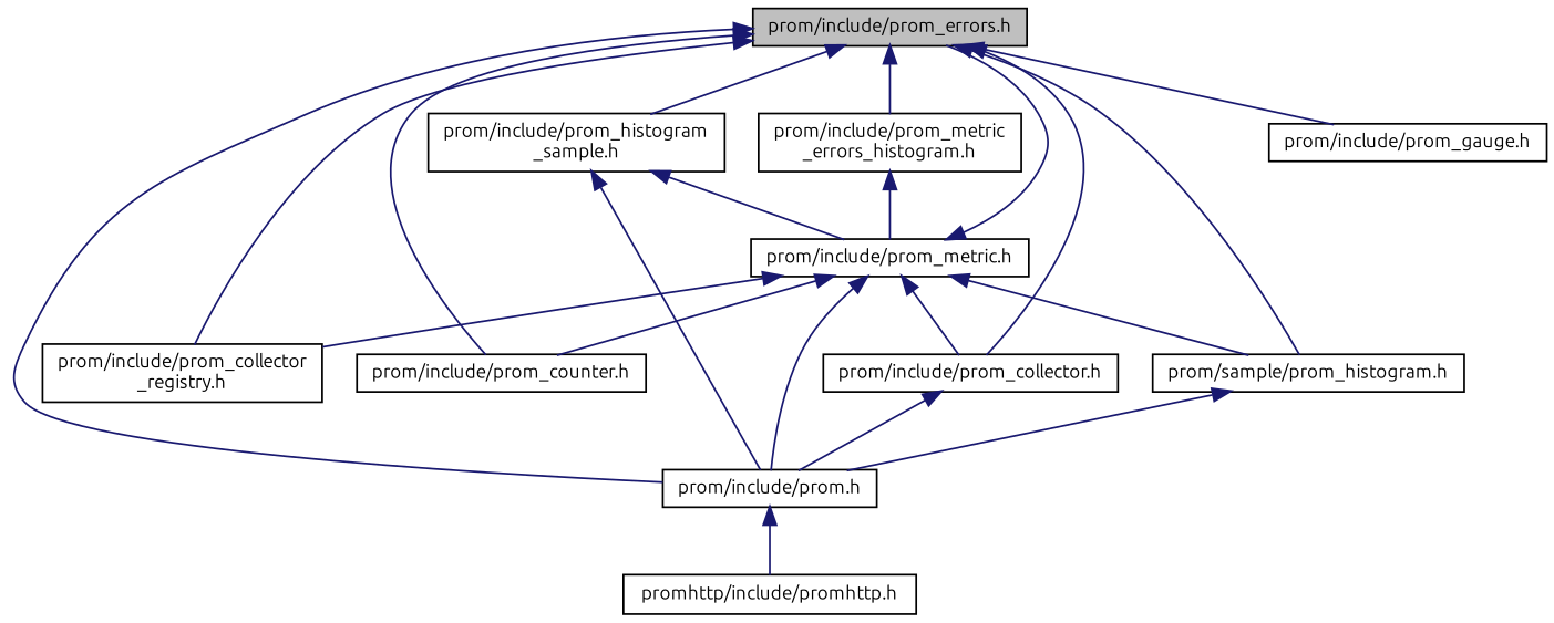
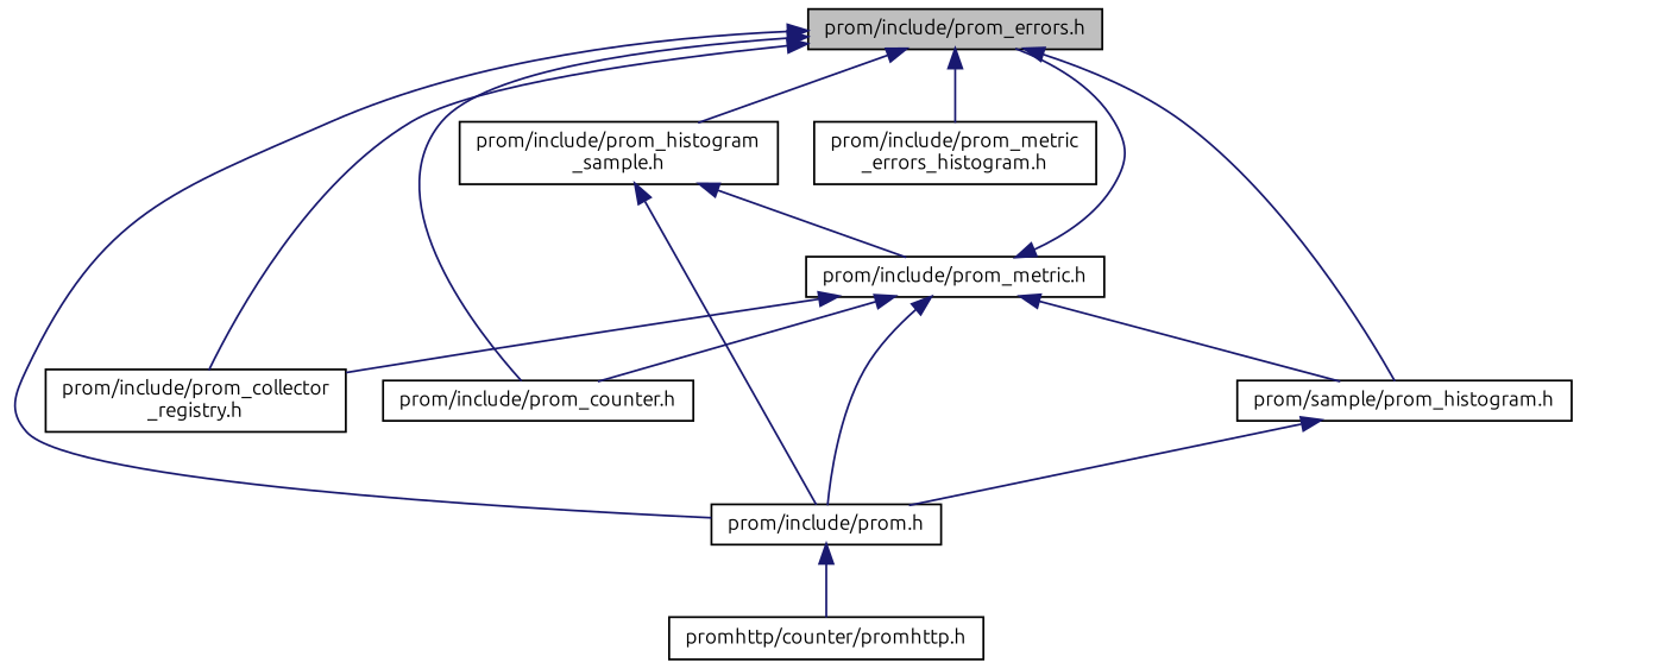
  digraph {
    fontname=Ubuntu
    node [color=black fillcolor=white fontname=Ubuntu fontsize=10 shape=record style=filled]
    edge [color=midnightblue dir=back fontname=Ubuntu fontsize=10 labelfontname=Helvetica labelfontsize=10 style=solid]
    n1 [fillcolor=grey75 fontcolor=black height=0.2 label="prom/include/prom_errors.h" width=0.4]
-   n2 [height=0.2 label="prom/include/prom_collector.h" width=0.4]
    n3 [height=0.2 label="prom/include/prom.h" width=0.4]
    n4 [height=0.2 label="prom/include/prom_collector\l_registry.h" width=0.4]
    n5 [height=0.2 label="prom/include/prom_histogram\l_sample.h" width=0.4]
    n6 [height=0.2 label="prom/include/prom_counter.h" width=0.4]
-   n7 [height=0.2 label="prom/include/prom_gauge.h" width=0.4]
    n8 [height=0.2 label="prom/sample/prom_histogram.h" width=0.4]
    n9 [height=0.2 label="prom/include/prom_metric\l_errors_histogram.h" width=0.4]
-   n10 [height=0.2 label="promhttp/include/promhttp.h" width=0.4]
+   n10 [height=0.2 label="promhttp/counter/promhttp.h" width=0.4]
    n11 [height=0.2 label="prom/include/prom_metric.h" width=0.4]
-   n1 -> n2
    n1 -> n3
    n1 -> n4
    n1 -> n5
    n1 -> n6
-   n1 -> n7
    n1 -> n8
    n1 -> n9
-   n2 -> n3
    n3 -> n10
    n5 -> n3
    n5 -> n11
    n8 -> n3
-   n9 -> n11
    n11 -> n1
-   n11 -> n2
    n11 -> n3
    n11 -> n4
    n11 -> n6
    n11 -> n8
  }
